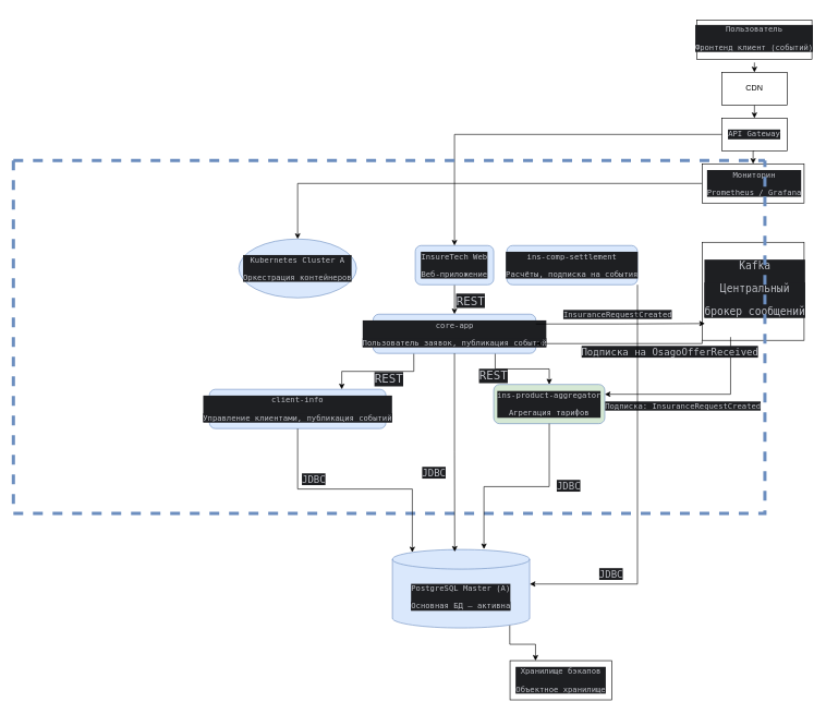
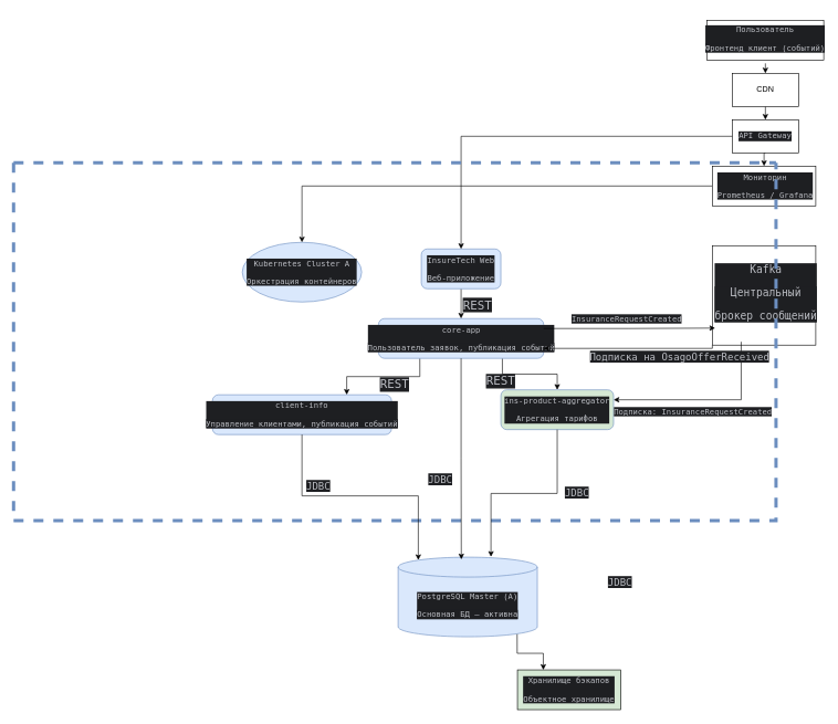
  <mxCell id="0" />
  <mxCell id="1" parent="0" />
  <mxCell id="2" style="edgeStyle=orthogonalEdgeStyle;rounded=0;orthogonalLoop=1;jettySize=auto;html=1;exitX=0.5;exitY=1;exitDx=0;exitDy=0;entryX=0.5;entryY=0;entryDx=0;entryDy=0;" parent="1" source="3" target="9" edge="1"><mxGeometry relative="1" as="geometry" /></mxCell>
  <mxCell id="3" value="" style="rounded=0;whiteSpace=wrap;html=1;" parent="1" vertex="1"><mxGeometry x="1104" y="110" width="100" height="50" as="geometry" /></mxCell>
  <mxCell id="4" value="" style="rounded=0;whiteSpace=wrap;html=1;" parent="1" vertex="1"><mxGeometry x="1066" y="30" width="176" height="60" as="geometry" /></mxCell>
  <mxCell id="5" style="edgeStyle=orthogonalEdgeStyle;rounded=0;orthogonalLoop=1;jettySize=auto;html=1;exitX=0.5;exitY=1;exitDx=0;exitDy=0;entryX=0.5;entryY=0;entryDx=0;entryDy=0;" parent="1" source="6" target="3" edge="1"><mxGeometry relative="1" as="geometry" /></mxCell>
  <mxCell id="6" value="&lt;div style=&quot;background-color: rgb(30, 31, 34); color: rgb(188, 190, 196);&quot;&gt;&lt;pre style=&quot;font-family:'JetBrains Mono',monospace;font-size:9,8pt;&quot;&gt;Пользователь&lt;/pre&gt;&lt;pre style=&quot;font-family:'JetBrains Mono',monospace;font-size:9,8pt;&quot;&gt;&lt;div style=&quot;background-color:#1e1f22;color:#bcbec4&quot;&gt;&lt;pre style=&quot;font-family:'JetBrains Mono',monospace;font-size:9,8pt;&quot;&gt;Фронтенд клиент (событий)&lt;/pre&gt;&lt;/div&gt;&lt;/pre&gt;&lt;/div&gt;" style="text;html=1;align=center;verticalAlign=middle;whiteSpace=wrap;rounded=0;" parent="1" vertex="1"><mxGeometry x="1104" y="20" width="100" height="75" as="geometry" /></mxCell>
  <mxCell id="7" value="&lt;span style=&quot;background-color: light-dark(#ffffff, var(--ge-dark-color, #121212));&quot;&gt;CDN&lt;/span&gt;" style="text;html=1;align=center;verticalAlign=middle;whiteSpace=wrap;rounded=0;" parent="1" vertex="1"><mxGeometry x="1124" y="120" width="60" height="30" as="geometry" /></mxCell>
  <mxCell id="8" style="edgeStyle=orthogonalEdgeStyle;rounded=0;orthogonalLoop=1;jettySize=auto;html=1;exitX=0.5;exitY=1;exitDx=0;exitDy=0;entryX=0.5;entryY=0;entryDx=0;entryDy=0;" parent="1" source="9" target="12" edge="1"><mxGeometry relative="1" as="geometry" /></mxCell>
  <mxCell id="9" value="" style="rounded=0;whiteSpace=wrap;html=1;" parent="1" vertex="1"><mxGeometry x="1104" y="180" width="100" height="50" as="geometry" /></mxCell>
  <mxCell id="10" value="&lt;div style=&quot;background-color:#1e1f22;color:#bcbec4&quot;&gt;&lt;pre style=&quot;font-family:'JetBrains Mono',monospace;font-size:9,8pt;&quot;&gt;API Gateway&lt;/pre&gt;&lt;/div&gt;" style="text;html=1;align=center;verticalAlign=middle;whiteSpace=wrap;rounded=0;" parent="1" vertex="1"><mxGeometry x="1124" y="190" width="60" height="30" as="geometry" /></mxCell>
  <mxCell id="11" style="edgeStyle=orthogonalEdgeStyle;rounded=0;orthogonalLoop=1;jettySize=auto;html=1;entryX=0.5;entryY=0;entryDx=0;entryDy=0;" parent="1" source="12" target="29" edge="1"><mxGeometry relative="1" as="geometry" /></mxCell>
  <mxCell id="12" value="" style="rounded=0;whiteSpace=wrap;html=1;" parent="1" vertex="1"><mxGeometry x="1074" y="250" width="156" height="60" as="geometry" /></mxCell>
  <mxCell id="13" value="&lt;div style=&quot;background-color: rgb(30, 31, 34); color: rgb(188, 190, 196);&quot;&gt;&lt;pre style=&quot;font-family:'JetBrains Mono',monospace;font-size:9,8pt;&quot;&gt;&lt;div style=&quot;background-color: rgb(30, 31, 34); color: rgb(188, 190, 196);&quot;&gt;&lt;pre style=&quot;font-family:'JetBrains Mono',monospace;font-size:9,8pt;&quot;&gt;Мониторин&lt;/pre&gt;&lt;pre style=&quot;font-family:'JetBrains Mono',monospace;font-size:9,8pt;&quot;&gt;Prometheus / Grafana&lt;/pre&gt;&lt;/div&gt;&lt;/pre&gt;&lt;/div&gt;" style="text;html=1;align=center;verticalAlign=middle;whiteSpace=wrap;rounded=0;" parent="1" vertex="1"><mxGeometry x="1124" y="265" width="60" height="30" as="geometry" /></mxCell>
  <mxCell id="14" style="edgeStyle=orthogonalEdgeStyle;rounded=0;orthogonalLoop=1;jettySize=auto;html=1;exitX=0.5;exitY=1;exitDx=0;exitDy=0;entryX=0.5;entryY=0;entryDx=0;entryDy=0;" parent="1" source="15" target="19" edge="1"><mxGeometry relative="1" as="geometry" /></mxCell>
  <mxCell id="15" value="&lt;div style=&quot;background-color:#1e1f22;color:#bcbec4&quot;&gt;&lt;pre style=&quot;font-family:'JetBrains Mono',monospace;font-size:9,8pt;&quot;&gt;InsureTech Web&lt;/pre&gt;&lt;pre style=&quot;font-family:'JetBrains Mono',monospace;font-size:9,8pt;&quot;&gt;&lt;div&gt;&lt;pre style=&quot;font-family:'JetBrains Mono',monospace;font-size:9,8pt;&quot;&gt;Веб-приложение&lt;/pre&gt;&lt;/div&gt;&lt;/pre&gt;&lt;/div&gt;" style="rounded=1;whiteSpace=wrap;html=1;fillColor=#dae8fc;strokeColor=#6c8ebf;" parent="1" vertex="1"><mxGeometry x="635" y="375" width="120" height="60" as="geometry" /></mxCell>
  <mxCell id="16" style="edgeStyle=orthogonalEdgeStyle;rounded=0;orthogonalLoop=1;jettySize=auto;html=1;entryX=0.5;entryY=0;entryDx=0;entryDy=0;" parent="1" source="9" target="15" edge="1"><mxGeometry relative="1" as="geometry" /></mxCell>
  <mxCell id="17" style="edgeStyle=orthogonalEdgeStyle;rounded=0;orthogonalLoop=1;jettySize=auto;html=1;exitX=0.25;exitY=1;exitDx=0;exitDy=0;entryX=0.75;entryY=0;entryDx=0;entryDy=0;" parent="1" source="19" target="30" edge="1"><mxGeometry relative="1" as="geometry" /></mxCell>
  <mxCell id="18" style="edgeStyle=orthogonalEdgeStyle;rounded=0;orthogonalLoop=1;jettySize=auto;html=1;exitX=0.75;exitY=1;exitDx=0;exitDy=0;entryX=0.5;entryY=0;entryDx=0;entryDy=0;" parent="1" source="19" target="25" edge="1"><mxGeometry relative="1" as="geometry" /></mxCell>
  <mxCell id="19" value="&lt;div style=&quot;background-color: rgb(30, 31, 34); color: rgb(188, 190, 196);&quot;&gt;&lt;pre style=&quot;font-family:'JetBrains Mono',monospace;font-size:9,8pt;&quot;&gt;&lt;div style=&quot;background-color: rgb(30, 31, 34); color: rgb(188, 190, 196);&quot;&gt;&lt;pre style=&quot;font-family:'JetBrains Mono',monospace;font-size:9,8pt;&quot;&gt;core-app&lt;/pre&gt;&lt;pre style=&quot;font-family:'JetBrains Mono',monospace;font-size:9,8pt;&quot;&gt;&lt;div style=&quot;background-color:#1e1f22;color:#bcbec4&quot;&gt;&lt;pre style=&quot;font-family:'JetBrains Mono',monospace;font-size:9,8pt;&quot;&gt;Пользователь заявок, публикация событий&lt;/pre&gt;&lt;/div&gt;&lt;/pre&gt;&lt;/div&gt;&lt;/pre&gt;&lt;/div&gt;" style="rounded=1;whiteSpace=wrap;html=1;fillColor=#dae8fc;strokeColor=#6c8ebf;" parent="1" vertex="1"><mxGeometry x="570.5" y="480" width="249" height="60" as="geometry" /></mxCell>
- <mxCell id="20" value="&lt;div style=&quot;background-color: rgb(30, 31, 34); color: rgb(188, 190, 196);&quot;&gt;&lt;pre style=&quot;font-family:'JetBrains Mono',monospace;font-size:9,8pt;&quot;&gt;&lt;div style=&quot;background-color:#1e1f22;color:#bcbec4&quot;&gt;&lt;pre style=&quot;font-family:'JetBrains Mono',monospace;font-size:9,8pt;&quot;&gt;ins-comp-settlement&lt;/pre&gt;&lt;pre style=&quot;font-family:'JetBrains Mono',monospace;font-size:9,8pt;&quot;&gt;&lt;div&gt;&lt;pre style=&quot;font-family:'JetBrains Mono',monospace;font-size:9,8pt;&quot;&gt;Расчёты, подписка на события&lt;/pre&gt;&lt;/div&gt;&lt;/pre&gt;&lt;/div&gt;&lt;/pre&gt;&lt;/div&gt;" style="rounded=1;whiteSpace=wrap;html=1;fillColor=#dae8fc;strokeColor=#6c8ebf;" parent="1" vertex="1"><mxGeometry x="775" y="375" width="200" height="60" as="geometry" /></mxCell>
  <mxCell id="21" style="edgeStyle=orthogonalEdgeStyle;rounded=0;orthogonalLoop=1;jettySize=auto;html=1;exitX=0;exitY=1;exitDx=0;exitDy=0;entryX=1;entryY=0.75;entryDx=0;entryDy=0;" parent="1" source="22" target="19" edge="1"><mxGeometry relative="1" as="geometry"><Array as="points"><mxPoint x="1074" y="525" /></Array></mxGeometry></mxCell>
  <mxCell id="22" value="" style="rounded=0;whiteSpace=wrap;html=1;" parent="1" vertex="1"><mxGeometry x="1074" y="370" width="156" height="150" as="geometry" /></mxCell>
  <mxCell id="23" style="edgeStyle=orthogonalEdgeStyle;rounded=0;orthogonalLoop=1;jettySize=auto;html=1;exitX=0.25;exitY=1;exitDx=0;exitDy=0;entryX=1;entryY=0.25;entryDx=0;entryDy=0;" parent="1" source="24" target="25" edge="1"><mxGeometry relative="1" as="geometry" /></mxCell>
  <mxCell id="24" value="&lt;div style=&quot;background-color: rgb(30, 31, 34); color: rgb(188, 190, 196);&quot;&gt;&lt;pre style=&quot;font-family:'JetBrains Mono',monospace;font-size:9,8pt;&quot;&gt;&lt;div style=&quot;background-color: rgb(30, 31, 34); color: rgb(188, 190, 196);&quot;&gt;&lt;pre style=&quot;font-family:'JetBrains Mono',monospace;font-size:9,8pt;&quot;&gt;&lt;div style=&quot;background-color: rgb(30, 31, 34); color: rgb(188, 190, 196);&quot;&gt;&lt;pre style=&quot;font-family:'JetBrains Mono',monospace;font-size:9,8pt;&quot;&gt;&lt;font style=&quot;font-size: 16px;&quot;&gt;Kafka&lt;/font&gt;&lt;/pre&gt;&lt;pre style=&quot;font-family:'JetBrains Mono',monospace;font-size:9,8pt;&quot;&gt;&lt;font style=&quot;font-size: 16px;&quot;&gt;&lt;div style=&quot;background-color: rgb(30, 31, 34); color: rgb(188, 190, 196);&quot;&gt;&lt;pre style=&quot;font-family: &amp;quot;JetBrains Mono&amp;quot;, monospace;&quot;&gt;Центральный&lt;/pre&gt;&lt;pre style=&quot;font-family: &amp;quot;JetBrains Mono&amp;quot;, monospace;&quot;&gt;брокер сообщений&lt;/pre&gt;&lt;/div&gt;&lt;/font&gt;&lt;/pre&gt;&lt;/div&gt;&lt;/pre&gt;&lt;/div&gt;&lt;/pre&gt;&lt;/div&gt;" style="text;html=1;align=center;verticalAlign=middle;whiteSpace=wrap;rounded=0;" parent="1" vertex="1"><mxGeometry x="1080" y="370" width="150" height="145" as="geometry" /></mxCell>
  <mxCell id="25" value="&lt;div style=&quot;background-color: rgb(30, 31, 34); color: rgb(188, 190, 196);&quot;&gt;&lt;pre style=&quot;font-family:'JetBrains Mono',monospace;font-size:9,8pt;&quot;&gt;&lt;div style=&quot;background-color:#1e1f22;color:#bcbec4&quot;&gt;&lt;pre style=&quot;font-family:'JetBrains Mono',monospace;font-size:9,8pt;&quot;&gt;ins-product-aggregator&lt;/pre&gt;&lt;pre style=&quot;font-family:'JetBrains Mono',monospace;font-size:9,8pt;&quot;&gt;&lt;div&gt;&lt;pre style=&quot;font-family:'JetBrains Mono',monospace;font-size:9,8pt;&quot;&gt;Агрегация тарифов&lt;/pre&gt;&lt;/div&gt;&lt;/pre&gt;&lt;/div&gt;&lt;/pre&gt;&lt;/div&gt;" style="rounded=1;whiteSpace=wrap;html=1;fillColor=#d5e8d4;strokeColor=#6c8ebf;" parent="1" vertex="1"><mxGeometry x="755" y="587.5" width="170" height="60" as="geometry" /></mxCell>
  <mxCell id="26" value="&lt;div style=&quot;background-color: rgb(30, 31, 34); color: rgb(188, 190, 196);&quot;&gt;&lt;pre style=&quot;font-family:'JetBrains Mono',monospace;font-size:9,8pt;&quot;&gt;&lt;font style=&quot;font-size: 18px;&quot;&gt;REST&lt;/font&gt;&lt;/pre&gt;&lt;/div&gt;" style="text;whiteSpace=wrap;html=1;align=center;" parent="1" vertex="1"><mxGeometry x="695" y="430" width="50" height="50" as="geometry" /></mxCell>
  <mxCell id="27" value="" style="swimlane;startSize=0;fillColor=#dae8fc;strokeColor=#6c8ebf;dashed=1;strokeWidth=5;" parent="1" vertex="1"><mxGeometry x="20" y="245" width="1150" height="540" as="geometry" /></mxCell>
  <mxCell id="28" value="&lt;div style=&quot;background-color:#1e1f22;color:#bcbec4&quot;&gt;&lt;pre style=&quot;font-family:'JetBrains Mono',monospace;font-size:9,8pt;&quot;&gt;InsuranceRequestCreated&lt;/pre&gt;&lt;/div&gt;" style="text;whiteSpace=wrap;html=1;" parent="27" vertex="1"><mxGeometry x="840" y="210" width="164" height="40" as="geometry" /></mxCell>
  <mxCell id="29" value="&lt;div style=&quot;background-color:#1e1f22;color:#bcbec4&quot;&gt;&lt;pre style=&quot;font-family:'JetBrains Mono',monospace;font-size:9,8pt;&quot;&gt;Kubernetes Cluster A&lt;/pre&gt;&lt;pre style=&quot;font-family:'JetBrains Mono',monospace;font-size:9,8pt;&quot;&gt;&lt;div&gt;&lt;pre style=&quot;font-family:'JetBrains Mono',monospace;font-size:9,8pt;&quot;&gt;Оркестрация контейнеров&lt;/pre&gt;&lt;/div&gt;&lt;/pre&gt;&lt;/div&gt;" style="ellipse;whiteSpace=wrap;html=1;fillColor=#dae8fc;strokeColor=#6c8ebf;" parent="27" vertex="1"><mxGeometry x="345" y="120" width="180" height="90" as="geometry" /></mxCell>
  <mxCell id="30" value="&lt;div style=&quot;background-color: rgb(30, 31, 34); color: rgb(188, 190, 196);&quot;&gt;&lt;pre style=&quot;font-family:'JetBrains Mono',monospace;font-size:9,8pt;&quot;&gt;client-info&lt;/pre&gt;&lt;pre style=&quot;font-family:'JetBrains Mono',monospace;font-size:9,8pt;&quot;&gt;&lt;div style=&quot;background-color:#1e1f22;color:#bcbec4&quot;&gt;&lt;pre style=&quot;font-family:'JetBrains Mono',monospace;font-size:9,8pt;&quot;&gt;Управление клиентами, публикация событий&lt;/pre&gt;&lt;/div&gt;&lt;/pre&gt;&lt;/div&gt;" style="rounded=1;whiteSpace=wrap;html=1;fillColor=#dae8fc;strokeColor=#6c8ebf;" parent="27" vertex="1"><mxGeometry x="300" y="350" width="270" height="60" as="geometry" /></mxCell>
  <mxCell id="31" value="&lt;div style=&quot;background-color: rgb(30, 31, 34); color: rgb(188, 190, 196);&quot;&gt;&lt;pre style=&quot;font-family:'JetBrains Mono',monospace;font-size:9,8pt;&quot;&gt;&lt;font style=&quot;font-size: 18px;&quot;&gt;REST&lt;/font&gt;&lt;/pre&gt;&lt;/div&gt;" style="text;whiteSpace=wrap;html=1;align=center;" parent="27" vertex="1"><mxGeometry x="710" y="300" width="50" height="50" as="geometry" /></mxCell>
  <mxCell id="32" value="&lt;div style=&quot;background-color: rgb(30, 31, 34); color: rgb(188, 190, 196);&quot;&gt;&lt;pre style=&quot;font-family:'JetBrains Mono',monospace;font-size:9,8pt;&quot;&gt;&lt;font style=&quot;font-size: 18px;&quot;&gt;REST&lt;/font&gt;&lt;/pre&gt;&lt;/div&gt;" style="text;whiteSpace=wrap;html=1;align=center;" parent="27" vertex="1"><mxGeometry x="550" y="305" width="50" height="50" as="geometry" /></mxCell>
  <mxCell id="33" value="&lt;div style=&quot;background-color: rgb(30, 31, 34); color: rgb(188, 190, 196);&quot;&gt;&lt;pre style=&quot;font-family:'JetBrains Mono',monospace;font-size:9,8pt;&quot;&gt;&lt;font style=&quot;font-size: 15px;&quot;&gt;JDBC&lt;/font&gt;&lt;/pre&gt;&lt;/div&gt;" style="text;whiteSpace=wrap;html=1;align=center;" parent="27" vertex="1"><mxGeometry x="435" y="460" width="50" height="40" as="geometry" /></mxCell>
  <mxCell id="34" value="&lt;div style=&quot;background-color: rgb(30, 31, 34); color: rgb(188, 190, 196);&quot;&gt;&lt;pre style=&quot;font-family:'JetBrains Mono',monospace;font-size:9,8pt;&quot;&gt;&lt;font style=&quot;font-size: 15px;&quot;&gt;JDBC&lt;/font&gt;&lt;/pre&gt;&lt;/div&gt;" style="text;whiteSpace=wrap;html=1;align=center;" parent="27" vertex="1"><mxGeometry x="619" y="450" width="50" height="40" as="geometry" /></mxCell>
  <mxCell id="35" value="&lt;div style=&quot;background-color: rgb(30, 31, 34); color: rgb(188, 190, 196);&quot;&gt;&lt;pre style=&quot;font-family:'JetBrains Mono',monospace;font-size:9,8pt;&quot;&gt;&lt;font style=&quot;font-size: 15px;&quot;&gt;JDBC&lt;/font&gt;&lt;/pre&gt;&lt;/div&gt;" style="text;whiteSpace=wrap;html=1;align=center;" parent="27" vertex="1"><mxGeometry x="825" y="470" width="50" height="40" as="geometry" /></mxCell>
  <mxCell id="36" value="&lt;div style=&quot;background-color:#1e1f22;color:#bcbec4&quot;&gt;&lt;pre style=&quot;font-family:'JetBrains Mono',monospace;font-size:9,8pt;&quot;&gt;Подписка: InsuranceRequestCreated&lt;/pre&gt;&lt;/div&gt;" style="text;whiteSpace=wrap;html=1;align=center;" parent="27" vertex="1"><mxGeometry x="900" y="350" width="250" height="40" as="geometry" /></mxCell>
  <mxCell id="37" value="&lt;div style=&quot;background-color: rgb(30, 31, 34); color: rgb(188, 190, 196);&quot;&gt;&lt;pre style=&quot;font-family:'JetBrains Mono',monospace;font-size:9,8pt;&quot;&gt;&lt;font style=&quot;font-size: 15px;&quot;&gt;Подписка на OsagoOfferReceived&lt;/font&gt;&lt;/pre&gt;&lt;/div&gt;" style="text;whiteSpace=wrap;html=1;align=center;" parent="27" vertex="1"><mxGeometry x="890" y="265" width="230" height="40" as="geometry" /></mxCell>
  <mxCell id="38" style="edgeStyle=orthogonalEdgeStyle;rounded=0;orthogonalLoop=1;jettySize=auto;html=1;exitX=0.855;exitY=1;exitDx=0;exitDy=-4.35;exitPerimeter=0;entryX=0.25;entryY=0;entryDx=0;entryDy=0;" parent="1" source="39" target="44" edge="1"><mxGeometry relative="1" as="geometry" /></mxCell>
  <mxCell id="39" value="&lt;div style=&quot;background-color: rgb(30, 31, 34); color: rgb(188, 190, 196);&quot;&gt;&lt;pre style=&quot;font-family:'JetBrains Mono',monospace;font-size:9,8pt;&quot;&gt;PostgreSQL Master (A)&lt;/pre&gt;&lt;pre style=&quot;font-family:'JetBrains Mono',monospace;font-size:9,8pt;&quot;&gt;&lt;div style=&quot;background-color:#1e1f22;color:#bcbec4&quot;&gt;&lt;pre style=&quot;font-family:'JetBrains Mono',monospace;font-size:9,8pt;&quot;&gt;Основная БД — активна&lt;/pre&gt;&lt;/div&gt;&lt;/pre&gt;&lt;/div&gt;" style="shape=cylinder3;whiteSpace=wrap;html=1;boundedLbl=1;backgroundOutline=1;size=15;fillColor=#dae8fc;strokeColor=#6c8ebf;" parent="1" vertex="1"><mxGeometry x="600" y="840" width="210" height="120" as="geometry" /></mxCell>
  <mxCell id="40" style="edgeStyle=orthogonalEdgeStyle;rounded=0;orthogonalLoop=1;jettySize=auto;html=1;exitX=0.5;exitY=1;exitDx=0;exitDy=0;entryX=0.145;entryY=0;entryDx=0;entryDy=4.35;entryPerimeter=0;" parent="1" source="30" target="39" edge="1"><mxGeometry relative="1" as="geometry" /></mxCell>
  <mxCell id="41" style="edgeStyle=orthogonalEdgeStyle;rounded=0;orthogonalLoop=1;jettySize=auto;html=1;exitX=0.5;exitY=1;exitDx=0;exitDy=0;entryX=0.667;entryY=-0.005;entryDx=0;entryDy=0;entryPerimeter=0;" parent="1" source="25" target="39" edge="1"><mxGeometry relative="1" as="geometry" /></mxCell>
- <mxCell id="42" style="edgeStyle=orthogonalEdgeStyle;rounded=0;orthogonalLoop=1;jettySize=auto;html=1;exitX=1;exitY=1;exitDx=0;exitDy=0;entryX=1.001;entryY=0.44;entryDx=0;entryDy=0;entryPerimeter=0;" parent="1" source="20" target="39" edge="1"><mxGeometry relative="1" as="geometry" /></mxCell>
  <mxCell id="43" style="edgeStyle=orthogonalEdgeStyle;rounded=0;orthogonalLoop=1;jettySize=auto;html=1;exitX=0.5;exitY=1;exitDx=0;exitDy=0;entryX=0.454;entryY=0.027;entryDx=0;entryDy=0;entryPerimeter=0;" parent="1" source="19" target="39" edge="1"><mxGeometry relative="1" as="geometry" /></mxCell>
- <mxCell id="44" value="&lt;div style=&quot;background-color:#1e1f22;color:#bcbec4&quot;&gt;&lt;pre style=&quot;font-family:'JetBrains Mono',monospace;font-size:9,8pt;&quot;&gt;Хранилище бэкапов&lt;/pre&gt;&lt;pre style=&quot;font-family:'JetBrains Mono',monospace;font-size:9,8pt;&quot;&gt;&lt;div&gt;&lt;pre style=&quot;font-family:'JetBrains Mono',monospace;font-size:9,8pt;&quot;&gt;Объектное хранилище&lt;/pre&gt;&lt;/div&gt;&lt;/pre&gt;&lt;/div&gt;" style="rounded=0;whiteSpace=wrap;html=1;" parent="1" vertex="1"><mxGeometry x="780" y="1010" width="156" height="60" as="geometry" /></mxCell>
+ <mxCell id="44" value="&lt;div style=&quot;background-color:#1e1f22;color:#bcbec4&quot;&gt;&lt;pre style=&quot;font-family:'JetBrains Mono',monospace;font-size:9,8pt;&quot;&gt;Хранилище бэкапов&lt;/pre&gt;&lt;pre style=&quot;font-family:'JetBrains Mono',monospace;font-size:9,8pt;&quot;&gt;&lt;div&gt;&lt;pre style=&quot;font-family:'JetBrains Mono',monospace;font-size:9,8pt;&quot;&gt;Объектное хранилище&lt;/pre&gt;&lt;/div&gt;&lt;/pre&gt;&lt;/div&gt;" style="rounded=0;whiteSpace=wrap;html=1;fillColor=#d5e8d4;" parent="1" vertex="1"><mxGeometry x="780" y="1010" width="156" height="60" as="geometry" /></mxCell>
  <mxCell id="45" value="&lt;div style=&quot;background-color: rgb(30, 31, 34); color: rgb(188, 190, 196);&quot;&gt;&lt;pre style=&quot;font-family:'JetBrains Mono',monospace;font-size:9,8pt;&quot;&gt;&lt;font style=&quot;font-size: 15px;&quot;&gt;JDBC&lt;/font&gt;&lt;/pre&gt;&lt;/div&gt;" style="text;whiteSpace=wrap;html=1;align=center;" parent="1" vertex="1"><mxGeometry x="910" y="850" width="50" height="40" as="geometry" /></mxCell>
  <mxCell id="46" style="edgeStyle=orthogonalEdgeStyle;rounded=0;orthogonalLoop=1;jettySize=auto;html=1;exitX=1;exitY=0.25;exitDx=0;exitDy=0;entryX=0.027;entryY=0.829;entryDx=0;entryDy=0;entryPerimeter=0;" parent="1" source="19" target="22" edge="1"><mxGeometry relative="1" as="geometry" /></mxCell>
